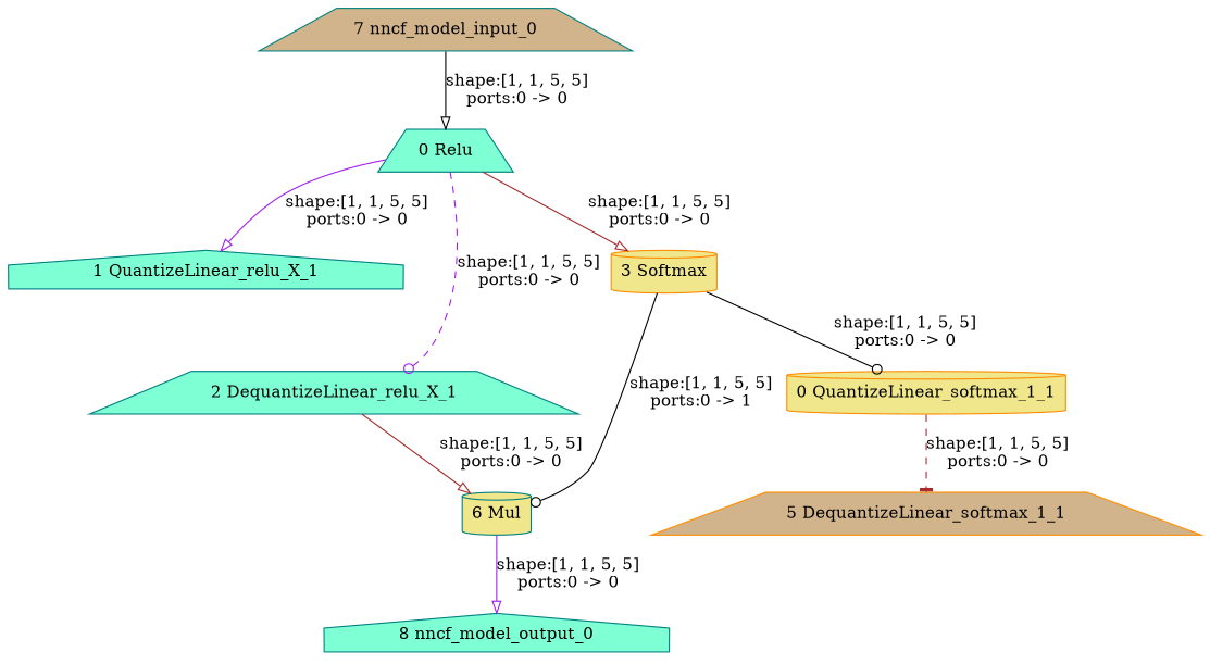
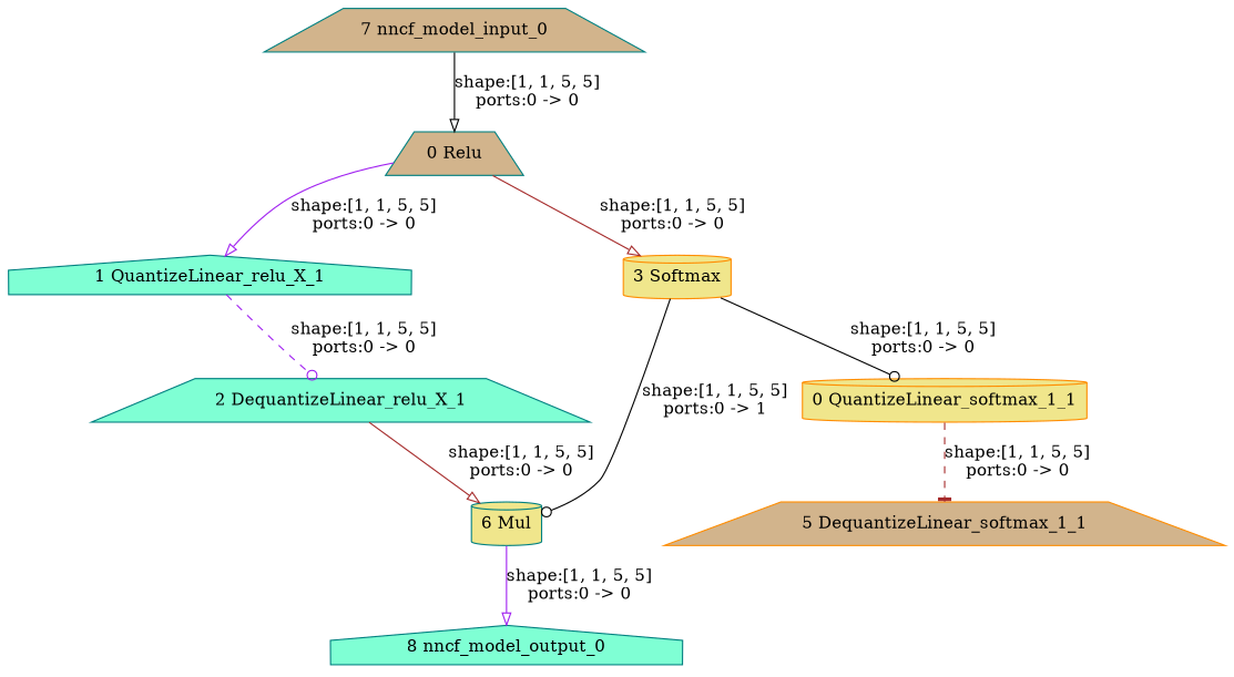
  strict digraph {
    fontname="DejaVu Serif"
    node [color=teal fillcolor=aquamarine fontname="DejaVu Serif" shape=trapezium style=filled type=QuantizeLinear]
    edge [arrowhead=onormal color=purple fontname="DejaVu Serif" style=solid]
-   "0 Relu" [type=Relu]
+   "0 Relu" [fillcolor=tan type=Relu]
    "1 QuantizeLinear_relu_X_1" [shape=house]
    "3 Softmax" [color=darkorange fillcolor=khaki shape=cylinder type=Softmax]
    "2 DequantizeLinear_relu_X_1" [type=DequantizeLinear]
    "6 Mul" [fillcolor=khaki shape=cylinder type=Mul]
    n6 [color=darkorange fillcolor=khaki label="0 QuantizeLinear_softmax_1_1" shape=cylinder]
    "8 nncf_model_output_0" [shape=house type=nncf_model_output]
    "5 DequantizeLinear_softmax_1_1" [color=darkorange fillcolor=tan type=DequantizeLinear]
    "7 nncf_model_input_0" [fillcolor=tan type=nncf_model_input]
    "0 Relu" -> "1 QuantizeLinear_relu_X_1" [label="shape:[1, 1, 5, 5]\nports:0 -> 0"]
    "0 Relu" -> "3 Softmax" [color=brown label="shape:[1, 1, 5, 5]\nports:0 -> 0"]
-   "0 Relu" -> "2 DequantizeLinear_relu_X_1" [arrowhead=odot label="shape:[1, 1, 5, 5]\nports:0 -> 0" style=dashed]
+   "1 QuantizeLinear_relu_X_1" -> "2 DequantizeLinear_relu_X_1" [arrowhead=odot label="shape:[1, 1, 5, 5]\nports:0 -> 0" style=dashed]
    "3 Softmax" -> "6 Mul" [arrowhead=odot color=black label="shape:[1, 1, 5, 5]\nports:0 -> 1"]
    "3 Softmax" -> n6 [arrowhead=odot color=black label="shape:[1, 1, 5, 5]\nports:0 -> 0"]
    "2 DequantizeLinear_relu_X_1" -> "6 Mul" [color=brown label="shape:[1, 1, 5, 5]\nports:0 -> 0"]
    "6 Mul" -> "8 nncf_model_output_0" [label="shape:[1, 1, 5, 5]\nports:0 -> 0"]
    n6 -> "5 DequantizeLinear_softmax_1_1" [arrowhead=tee color=brown label="shape:[1, 1, 5, 5]\nports:0 -> 0" style=dashed]
    "7 nncf_model_input_0" -> "0 Relu" [color=black label="shape:[1, 1, 5, 5]\nports:0 -> 0"]
  }
